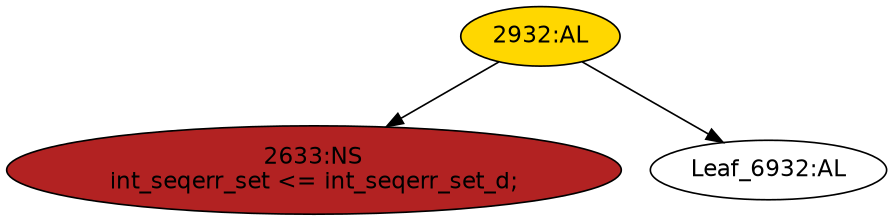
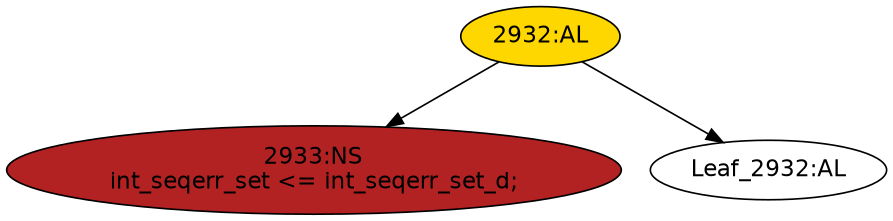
  strict digraph {
    fontname="DejaVu Sans"
    node [fontname="DejaVu Sans" style=filled]
    edge [cond="[]" fontname="DejaVu Sans" lineno=None]
-   n1 [ast="<pyverilog.vparser.ast.NonblockingSubstitution object at 0x7f13b5560990>" fillcolor=firebrick label="2633:NS\nint_seqerr_set <= int_seqerr_set_d;" statements="[<pyverilog.vparser.ast.NonblockingSubstitution object at 0x7f13b5560990>]" typ=NonblockingSubstitution]
-   n2 [def_var="['int_seqerr_set']" label="Leaf_6932:AL" style=""]
+   n1 [ast="<pyverilog.vparser.ast.NonblockingSubstitution object at 0x7f13b5560990>" fillcolor=firebrick label="2933:NS\nint_seqerr_set <= int_seqerr_set_d;" statements="[<pyverilog.vparser.ast.NonblockingSubstitution object at 0x7f13b5560990>]" typ=NonblockingSubstitution]
+   n2 [def_var="['int_seqerr_set']" label="Leaf_2932:AL" style=""]
    n3 [ast="<pyverilog.vparser.ast.Always object at 0x7f13b5560b90>" clk_sens=True fillcolor=gold label="2932:AL" sens="['clk']" statements="[]" typ=Always use_var="['int_seqerr_set_d']"]
    n3 -> n1
    n3 -> n2
  }
